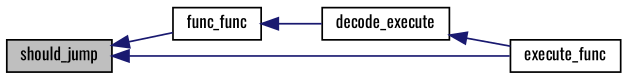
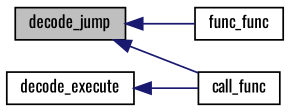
  digraph {
    fontname=Oswald
    rankdir=LR
    node [color=black fillcolor=white fontname=Oswald fontsize=10 shape=record style=filled]
    edge [color=midnightblue dir=back fontname=Oswald fontsize=10 labelfontname=FreeSans labelfontsize=10 style=solid]
-   n1 [fillcolor=grey75 fontcolor=black height=0.2 label=should_jump width=0.4]
+   n1 [fillcolor=grey75 fontcolor=black height=0.2 label=decode_jump width=0.4]
    n2 [height=0.2 label=func_func width=0.4]
-   n3 [height=0.2 label=execute_func width=0.4]
+   n3 [height=0.2 label=call_func width=0.4]
    n4 [height=0.2 label=decode_execute width=0.4]
    n1 -> n2
    n1 -> n3
-   n2 -> n4
    n4 -> n3
  }
